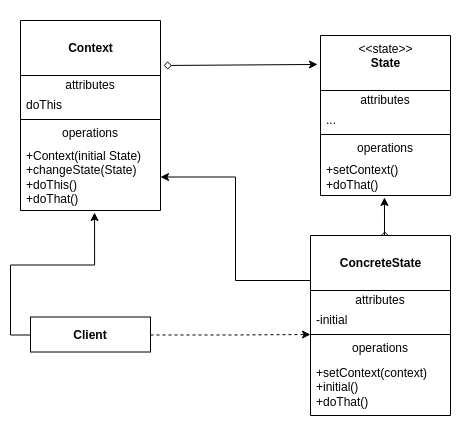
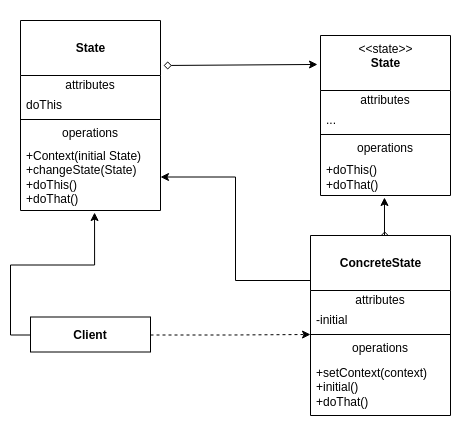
  <mxCell id="0" />
  <mxCell id="1" parent="0" />
  <mxCell id="2" value="&amp;lt;&amp;lt;state&amp;gt;&amp;gt;&lt;br&gt;&lt;b&gt;State&lt;/b&gt;&lt;br&gt;" style="swimlane;fontStyle=0;align=center;verticalAlign=top;childLayout=stackLayout;horizontal=1;startSize=55;horizontalStack=0;resizeParent=1;resizeParentMax=0;resizeLast=0;collapsible=0;marginBottom=0;html=1;" parent="1" vertex="1"><mxGeometry x="320" y="35" width="130" height="160" as="geometry" /></mxCell>
  <mxCell id="3" value="attributes" style="text;html=1;strokeColor=none;fillColor=none;align=center;verticalAlign=middle;spacingLeft=4;spacingRight=4;overflow=hidden;rotatable=0;points=[[0,0.5],[1,0.5]];portConstraint=eastwest;" parent="2" vertex="1"><mxGeometry y="55" width="130" height="20" as="geometry" /></mxCell>
  <mxCell id="4" value="..." style="text;html=1;strokeColor=none;fillColor=none;align=left;verticalAlign=middle;spacingLeft=4;spacingRight=4;overflow=hidden;rotatable=0;points=[[0,0.5],[1,0.5]];portConstraint=eastwest;" parent="2" vertex="1"><mxGeometry y="75" width="130" height="20" as="geometry" /></mxCell>
  <mxCell id="5" value="" style="line;strokeWidth=1;fillColor=none;align=left;verticalAlign=middle;spacingTop=-1;spacingLeft=3;spacingRight=3;rotatable=0;labelPosition=right;points=[];portConstraint=eastwest;" parent="2" vertex="1"><mxGeometry y="95" width="130" height="8" as="geometry" /></mxCell>
  <mxCell id="6" value="operations" style="text;html=1;strokeColor=none;fillColor=none;align=center;verticalAlign=middle;spacingLeft=4;spacingRight=4;overflow=hidden;rotatable=0;points=[[0,0.5],[1,0.5]];portConstraint=eastwest;" parent="2" vertex="1"><mxGeometry y="103" width="130" height="20" as="geometry" /></mxCell>
- <mxCell id="7" value="+setContext()&lt;br&gt;+doThat()" style="text;html=1;strokeColor=none;fillColor=none;align=left;verticalAlign=middle;spacingLeft=4;spacingRight=4;overflow=hidden;rotatable=0;points=[[0,0.5],[1,0.5]];portConstraint=eastwest;" parent="2" vertex="1"><mxGeometry y="123" width="130" height="37" as="geometry" /></mxCell>
- <mxCell id="8" value="&lt;br&gt;&lt;b&gt;Context&lt;/b&gt;" style="swimlane;fontStyle=0;align=center;verticalAlign=top;childLayout=stackLayout;horizontal=1;startSize=55;horizontalStack=0;resizeParent=1;resizeParentMax=0;resizeLast=0;collapsible=0;marginBottom=0;html=1;" parent="1" vertex="1"><mxGeometry x="20" y="20" width="140" height="190" as="geometry" /></mxCell>
+ <mxCell id="7" value="+doThis()&lt;br&gt;+doThat()" style="text;html=1;strokeColor=none;fillColor=none;align=left;verticalAlign=middle;spacingLeft=4;spacingRight=4;overflow=hidden;rotatable=0;points=[[0,0.5],[1,0.5]];portConstraint=eastwest;" parent="2" vertex="1"><mxGeometry y="123" width="130" height="37" as="geometry" /></mxCell>
+ <mxCell id="8" value="&lt;br&gt;&lt;b&gt;State&lt;/b&gt;" style="swimlane;fontStyle=0;align=center;verticalAlign=top;childLayout=stackLayout;horizontal=1;startSize=55;horizontalStack=0;resizeParent=1;resizeParentMax=0;resizeLast=0;collapsible=0;marginBottom=0;html=1;" parent="1" vertex="1"><mxGeometry x="20" y="20" width="140" height="190" as="geometry" /></mxCell>
  <mxCell id="9" value="attributes" style="text;html=1;strokeColor=none;fillColor=none;align=center;verticalAlign=middle;spacingLeft=4;spacingRight=4;overflow=hidden;rotatable=0;points=[[0,0.5],[1,0.5]];portConstraint=eastwest;" parent="8" vertex="1"><mxGeometry y="55" width="140" height="20" as="geometry" /></mxCell>
  <mxCell id="10" value="doThis" style="text;html=1;strokeColor=none;fillColor=none;align=left;verticalAlign=middle;spacingLeft=4;spacingRight=4;overflow=hidden;rotatable=0;points=[[0,0.5],[1,0.5]];portConstraint=eastwest;" parent="8" vertex="1"><mxGeometry y="75" width="140" height="20" as="geometry" /></mxCell>
  <mxCell id="11" value="" style="line;strokeWidth=1;fillColor=none;align=left;verticalAlign=middle;spacingTop=-1;spacingLeft=3;spacingRight=3;rotatable=0;labelPosition=right;points=[];portConstraint=eastwest;" parent="8" vertex="1"><mxGeometry y="95" width="140" height="8" as="geometry" /></mxCell>
  <mxCell id="12" value="operations" style="text;html=1;strokeColor=none;fillColor=none;align=center;verticalAlign=middle;spacingLeft=4;spacingRight=4;overflow=hidden;rotatable=0;points=[[0,0.5],[1,0.5]];portConstraint=eastwest;" parent="8" vertex="1"><mxGeometry y="103" width="140" height="20" as="geometry" /></mxCell>
  <mxCell id="13" value="+Context(initial State)&lt;br&gt;+changeState(State)&lt;br&gt;+doThis()&lt;br&gt;+doThat()" style="text;html=1;strokeColor=none;fillColor=none;align=left;verticalAlign=middle;spacingLeft=4;spacingRight=4;overflow=hidden;rotatable=0;points=[[0,0.5],[1,0.5]];portConstraint=eastwest;" parent="8" vertex="1"><mxGeometry y="123" width="140" height="67" as="geometry" /></mxCell>
  <mxCell id="14" style="edgeStyle=orthogonalEdgeStyle;rounded=0;orthogonalLoop=1;jettySize=auto;html=1;exitX=0;exitY=0.25;exitDx=0;exitDy=0;entryX=1;entryY=0.5;entryDx=0;entryDy=0;" parent="1" source="16" target="13" edge="1"><mxGeometry relative="1" as="geometry" /></mxCell>
  <mxCell id="15" style="edgeStyle=orthogonalEdgeStyle;rounded=0;orthogonalLoop=1;jettySize=auto;html=1;exitX=0.5;exitY=0;exitDx=0;exitDy=0;entryX=0.492;entryY=1.054;entryDx=0;entryDy=0;entryPerimeter=0;startArrow=diamond;startFill=0;dashed=0;" parent="1" source="16" target="7" edge="1"><mxGeometry relative="1" as="geometry" /></mxCell>
  <mxCell id="16" value="&lt;br&gt;&lt;b&gt;ConcreteState&lt;/b&gt;" style="swimlane;fontStyle=0;align=center;verticalAlign=top;childLayout=stackLayout;horizontal=1;startSize=55;horizontalStack=0;resizeParent=1;resizeParentMax=0;resizeLast=0;collapsible=0;marginBottom=0;html=1;" parent="1" vertex="1"><mxGeometry x="310" y="235" width="140" height="180" as="geometry" /></mxCell>
  <mxCell id="17" value="attributes" style="text;html=1;strokeColor=none;fillColor=none;align=center;verticalAlign=middle;spacingLeft=4;spacingRight=4;overflow=hidden;rotatable=0;points=[[0,0.5],[1,0.5]];portConstraint=eastwest;" parent="16" vertex="1"><mxGeometry y="55" width="140" height="20" as="geometry" /></mxCell>
  <mxCell id="18" value="-initial" style="text;html=1;strokeColor=none;fillColor=none;align=left;verticalAlign=middle;spacingLeft=4;spacingRight=4;overflow=hidden;rotatable=0;points=[[0,0.5],[1,0.5]];portConstraint=eastwest;" parent="16" vertex="1"><mxGeometry y="75" width="140" height="20" as="geometry" /></mxCell>
  <mxCell id="19" value="" style="line;strokeWidth=1;fillColor=none;align=left;verticalAlign=middle;spacingTop=-1;spacingLeft=3;spacingRight=3;rotatable=0;labelPosition=right;points=[];portConstraint=eastwest;" parent="16" vertex="1"><mxGeometry y="95" width="140" height="8" as="geometry" /></mxCell>
  <mxCell id="20" value="operations" style="text;html=1;strokeColor=none;fillColor=none;align=center;verticalAlign=middle;spacingLeft=4;spacingRight=4;overflow=hidden;rotatable=0;points=[[0,0.5],[1,0.5]];portConstraint=eastwest;" parent="16" vertex="1"><mxGeometry y="103" width="140" height="20" as="geometry" /></mxCell>
  <mxCell id="21" value="+setContext(context)&lt;br&gt;+initial()&lt;br&gt;+doThat()" style="text;html=1;strokeColor=none;fillColor=none;align=left;verticalAlign=middle;spacingLeft=4;spacingRight=4;overflow=hidden;rotatable=0;points=[[0,0.5],[1,0.5]];portConstraint=eastwest;" parent="16" vertex="1"><mxGeometry y="123" width="140" height="57" as="geometry" /></mxCell>
  <mxCell id="22" value="" style="align=right;verticalAlign=top;spacingRight=2;" parent="1" vertex="1"><mxGeometry x="30" y="316.5" width="120" height="35" as="geometry" /></mxCell>
  <mxCell id="23" value="&lt;b&gt;Client&lt;/b&gt;" style="text;html=1;strokeColor=none;fillColor=none;align=center;verticalAlign=middle;spacingLeft=4;spacingRight=4;overflow=hidden;rotatable=0;points=[[0,0.5],[1,0.5]];portConstraint=eastwest;resizeWidth=1;" parent="22" vertex="1"><mxGeometry y="1" width="120" height="30" relative="1" as="geometry"><mxPoint y="-32" as="offset" /></mxGeometry></mxCell>
  <mxCell id="24" style="edgeStyle=orthogonalEdgeStyle;rounded=0;orthogonalLoop=1;jettySize=auto;html=1;exitX=1;exitY=0.5;exitDx=0;exitDy=0;dashed=1;" parent="22" source="23" target="19" edge="1"><mxGeometry relative="1" as="geometry" /></mxCell>
  <mxCell id="25" style="edgeStyle=orthogonalEdgeStyle;rounded=0;orthogonalLoop=1;jettySize=auto;html=1;exitX=0;exitY=0.5;exitDx=0;exitDy=0;entryX=0.529;entryY=1.03;entryDx=0;entryDy=0;entryPerimeter=0;" parent="22" source="23" target="13" edge="1"><mxGeometry relative="1" as="geometry"><Array as="points"><mxPoint x="-20" y="18" /><mxPoint x="-20" y="-52" /><mxPoint x="64" y="-52" /></Array></mxGeometry></mxCell>
  <mxCell id="26" value="" style="endArrow=classic;startArrow=diamond;html=1;entryX=-0.023;entryY=0.181;entryDx=0;entryDy=0;entryPerimeter=0;startFill=0;" parent="1" target="2" edge="1"><mxGeometry width="50" height="50" relative="1" as="geometry"><mxPoint x="163" y="65" as="sourcePoint" /><mxPoint x="250" y="65" as="targetPoint" /></mxGeometry></mxCell>
